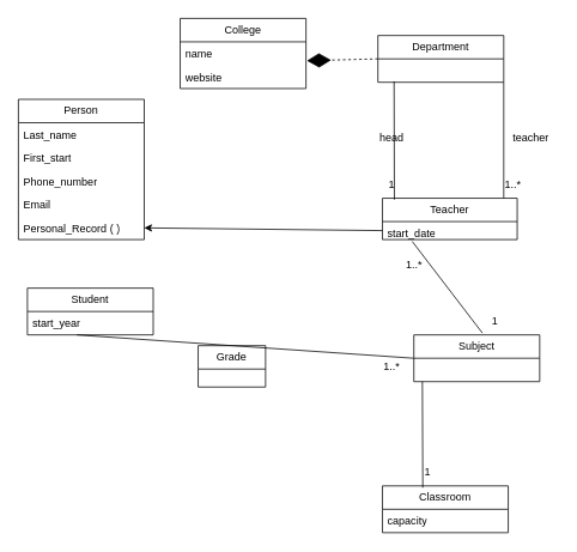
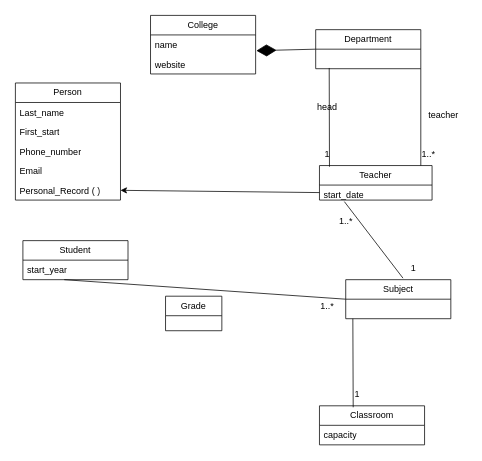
  <mxCell id="0" />
  <mxCell id="1" parent="0" />
  <mxCell id="2" value="College" style="swimlane;fontStyle=0;childLayout=stackLayout;horizontal=1;startSize=26;fillColor=none;horizontalStack=0;resizeParent=1;resizeParentMax=0;resizeLast=0;collapsible=1;marginBottom=0;whiteSpace=wrap;html=1;" parent="1" vertex="1"><mxGeometry x="200" y="20" width="140" height="78" as="geometry" /></mxCell>
  <mxCell id="3" value="name" style="text;strokeColor=none;fillColor=none;align=left;verticalAlign=top;spacingLeft=4;spacingRight=4;overflow=hidden;rotatable=0;points=[[0,0.5],[1,0.5]];portConstraint=eastwest;whiteSpace=wrap;html=1;" parent="2" vertex="1"><mxGeometry y="26" width="140" height="26" as="geometry" /></mxCell>
  <mxCell id="4" value="website" style="text;strokeColor=none;fillColor=none;align=left;verticalAlign=top;spacingLeft=4;spacingRight=4;overflow=hidden;rotatable=0;points=[[0,0.5],[1,0.5]];portConstraint=eastwest;whiteSpace=wrap;html=1;" parent="2" vertex="1"><mxGeometry y="52" width="140" height="26" as="geometry" /></mxCell>
- <mxCell id="5" value="" style="endArrow=diamondThin;endFill=1;endSize=24;html=1;rounded=0;entryX=1.007;entryY=0.808;entryDx=0;entryDy=0;entryPerimeter=0;exitX=0;exitY=0.5;exitDx=0;exitDy=0;dashed=1;" parent="1" target="3" edge="1" source="6"><mxGeometry width="160" relative="1" as="geometry"><mxPoint x="540" y="99" as="sourcePoint" /><mxPoint x="350" y="98.5" as="targetPoint" /><Array as="points" /></mxGeometry></mxCell>
+ <mxCell id="5" value="" style="endArrow=diamondThin;endFill=1;endSize=24;html=1;rounded=0;entryX=1.007;entryY=0.808;entryDx=0;entryDy=0;entryPerimeter=0;exitX=0;exitY=0.5;exitDx=0;exitDy=0;" parent="1" target="3" edge="1" source="6"><mxGeometry width="160" relative="1" as="geometry"><mxPoint x="540" y="99" as="sourcePoint" /><mxPoint x="350" y="98.5" as="targetPoint" /><Array as="points" /></mxGeometry></mxCell>
  <mxCell id="6" value="Department" style="swimlane;fontStyle=0;childLayout=stackLayout;horizontal=1;startSize=26;fillColor=none;horizontalStack=0;resizeParent=1;resizeParentMax=0;resizeLast=0;collapsible=1;marginBottom=0;whiteSpace=wrap;html=1;" parent="1" vertex="1"><mxGeometry x="420" y="39" width="140" height="52" as="geometry" /></mxCell>
  <mxCell id="7" value="Teacher" style="swimlane;fontStyle=0;childLayout=stackLayout;horizontal=1;startSize=26;fillColor=none;horizontalStack=0;resizeParent=1;resizeParentMax=0;resizeLast=0;collapsible=1;marginBottom=0;whiteSpace=wrap;html=1;" parent="1" vertex="1"><mxGeometry x="425" y="220" width="150" height="46" as="geometry" /></mxCell>
  <mxCell id="8" value="start_date" style="text;strokeColor=none;fillColor=none;align=left;verticalAlign=top;spacingLeft=4;spacingRight=4;overflow=hidden;rotatable=0;points=[[0,0.5],[1,0.5]];portConstraint=eastwest;whiteSpace=wrap;html=1;" parent="7" vertex="1"><mxGeometry y="26" width="150" height="20" as="geometry" /></mxCell>
  <mxCell id="9" value="" style="endArrow=none;html=1;rounded=0;exitX=1;exitY=1;exitDx=0;exitDy=0;entryX=0.9;entryY=0;entryDx=0;entryDy=0;entryPerimeter=0;" parent="1" edge="1" target="7" source="6"><mxGeometry width="50" height="50" relative="1" as="geometry"><mxPoint x="530" y="145" as="sourcePoint" /><mxPoint x="665" y="190" as="targetPoint" /></mxGeometry></mxCell>
  <mxCell id="10" value="1..*" style="text;html=1;align=center;verticalAlign=middle;resizable=0;points=[];autosize=1;strokeColor=none;fillColor=none;" parent="1" vertex="1"><mxGeometry x="440" y="280" width="40" height="30" as="geometry" /></mxCell>
  <mxCell id="11" value="Subject" style="swimlane;fontStyle=0;childLayout=stackLayout;horizontal=1;startSize=26;fillColor=none;horizontalStack=0;resizeParent=1;resizeParentMax=0;resizeLast=0;collapsible=1;marginBottom=0;whiteSpace=wrap;html=1;" parent="1" vertex="1"><mxGeometry x="460" y="372" width="140" height="52" as="geometry" /></mxCell>
  <mxCell id="12" value="" style="endArrow=none;html=1;rounded=0;entryX=0.221;entryY=1.1;entryDx=0;entryDy=0;entryPerimeter=0;exitX=0.042;exitY=0.933;exitDx=0;exitDy=0;exitPerimeter=0;" parent="1" source="13" target="8" edge="1"><mxGeometry width="50" height="50" relative="1" as="geometry"><mxPoint x="458" y="370" as="sourcePoint" /><mxPoint x="830" y="200" as="targetPoint" /></mxGeometry></mxCell>
  <mxCell id="13" value="1" style="text;html=1;align=center;verticalAlign=middle;resizable=0;points=[];autosize=1;strokeColor=none;fillColor=none;" parent="1" vertex="1"><mxGeometry x="535" y="342" width="30" height="30" as="geometry" /></mxCell>
  <mxCell id="14" value="Student" style="swimlane;fontStyle=0;childLayout=stackLayout;horizontal=1;startSize=26;fillColor=none;horizontalStack=0;resizeParent=1;resizeParentMax=0;resizeLast=0;collapsible=1;marginBottom=0;whiteSpace=wrap;html=1;" parent="1" vertex="1"><mxGeometry x="30" y="320" width="140" height="52" as="geometry" /></mxCell>
  <mxCell id="15" value="start_year" style="text;strokeColor=none;fillColor=none;align=left;verticalAlign=top;spacingLeft=4;spacingRight=4;overflow=hidden;rotatable=0;points=[[0,0.5],[1,0.5]];portConstraint=eastwest;whiteSpace=wrap;html=1;" parent="14" vertex="1"><mxGeometry y="26" width="140" height="26" as="geometry" /></mxCell>
  <mxCell id="16" value="" style="endArrow=none;html=1;rounded=0;entryX=0.429;entryY=1;entryDx=0;entryDy=0;entryPerimeter=0;exitX=0;exitY=0.5;exitDx=0;exitDy=0;" parent="1" source="11" edge="1"><mxGeometry width="50" height="50" relative="1" as="geometry"><mxPoint x="394.02" y="380.008" as="sourcePoint" /><mxPoint x="85.06" y="372" as="targetPoint" /></mxGeometry></mxCell>
- <mxCell id="17" value="Grade" style="swimlane;fontStyle=0;childLayout=stackLayout;horizontal=1;startSize=26;fillColor=none;horizontalStack=0;resizeParent=1;resizeParentMax=0;resizeLast=0;collapsible=1;marginBottom=0;whiteSpace=wrap;html=1;" parent="1" vertex="1"><mxGeometry x="220" y="384" width="75" height="46" as="geometry" /></mxCell>
+ <mxCell id="17" value="Grade" style="swimlane;fontStyle=0;childLayout=stackLayout;horizontal=1;startSize=26;fillColor=none;horizontalStack=0;resizeParent=1;resizeParentMax=0;resizeLast=0;collapsible=1;marginBottom=0;whiteSpace=wrap;html=1;" parent="1" vertex="1"><mxGeometry x="220" y="394" width="75" height="46" as="geometry" /></mxCell>
  <mxCell id="18" value="1..*" style="text;html=1;align=center;verticalAlign=middle;resizable=0;points=[];autosize=1;strokeColor=none;fillColor=none;" parent="1" vertex="1"><mxGeometry x="415" y="392" width="40" height="30" as="geometry" /></mxCell>
  <mxCell id="19" value="1..*" style="text;html=1;align=center;verticalAlign=middle;resizable=0;points=[];autosize=1;strokeColor=none;fillColor=none;" parent="1" vertex="1"><mxGeometry x="550" y="190" width="40" height="30" as="geometry" /></mxCell>
  <mxCell id="20" value="Classroom" style="swimlane;fontStyle=0;childLayout=stackLayout;horizontal=1;startSize=26;fillColor=none;horizontalStack=0;resizeParent=1;resizeParentMax=0;resizeLast=0;collapsible=1;marginBottom=0;whiteSpace=wrap;html=1;" parent="1" vertex="1"><mxGeometry x="425" y="540" width="140" height="52" as="geometry" /></mxCell>
  <mxCell id="21" value="capacity" style="text;strokeColor=none;fillColor=none;align=left;verticalAlign=top;spacingLeft=4;spacingRight=4;overflow=hidden;rotatable=0;points=[[0,0.5],[1,0.5]];portConstraint=eastwest;whiteSpace=wrap;html=1;" parent="20" vertex="1"><mxGeometry y="26" width="140" height="26" as="geometry" /></mxCell>
  <mxCell id="22" value="" style="endArrow=none;html=1;rounded=0;entryX=0.457;entryY=0.923;entryDx=0;entryDy=0;entryPerimeter=0;exitX=0.321;exitY=0.038;exitDx=0;exitDy=0;exitPerimeter=0;" parent="1" edge="1" source="20"><mxGeometry width="50" height="50" relative="1" as="geometry"><mxPoint x="470.51" y="522" as="sourcePoint" /><mxPoint x="469.49" y="423.998" as="targetPoint" /></mxGeometry></mxCell>
  <mxCell id="23" value="1" style="text;html=1;align=center;verticalAlign=middle;resizable=0;points=[];autosize=1;strokeColor=none;fillColor=none;" parent="1" vertex="1"><mxGeometry x="460" y="510" width="30" height="30" as="geometry" /></mxCell>
  <mxCell id="24" value="Person" style="swimlane;fontStyle=0;childLayout=stackLayout;horizontal=1;startSize=26;fillColor=none;horizontalStack=0;resizeParent=1;resizeParentMax=0;resizeLast=0;collapsible=1;marginBottom=0;whiteSpace=wrap;html=1;" parent="1" vertex="1"><mxGeometry x="20" y="110" width="140" height="156" as="geometry" /></mxCell>
  <mxCell id="25" value="Last_name" style="text;strokeColor=none;fillColor=none;align=left;verticalAlign=top;spacingLeft=4;spacingRight=4;overflow=hidden;rotatable=0;points=[[0,0.5],[1,0.5]];portConstraint=eastwest;whiteSpace=wrap;html=1;" parent="24" vertex="1"><mxGeometry y="26" width="140" height="26" as="geometry" /></mxCell>
  <mxCell id="26" value="First_start" style="text;strokeColor=none;fillColor=none;align=left;verticalAlign=top;spacingLeft=4;spacingRight=4;overflow=hidden;rotatable=0;points=[[0,0.5],[1,0.5]];portConstraint=eastwest;whiteSpace=wrap;html=1;" parent="24" vertex="1"><mxGeometry y="52" width="140" height="26" as="geometry" /></mxCell>
  <mxCell id="27" value="Phone_number" style="text;strokeColor=none;fillColor=none;align=left;verticalAlign=top;spacingLeft=4;spacingRight=4;overflow=hidden;rotatable=0;points=[[0,0.5],[1,0.5]];portConstraint=eastwest;whiteSpace=wrap;html=1;" parent="24" vertex="1"><mxGeometry y="78" width="140" height="26" as="geometry" /></mxCell>
  <mxCell id="28" value="Email&lt;div&gt;&lt;br&gt;&lt;/div&gt;" style="text;strokeColor=none;fillColor=none;align=left;verticalAlign=top;spacingLeft=4;spacingRight=4;overflow=hidden;rotatable=0;points=[[0,0.5],[1,0.5]];portConstraint=eastwest;whiteSpace=wrap;html=1;" parent="24" vertex="1"><mxGeometry y="104" width="140" height="26" as="geometry" /></mxCell>
  <mxCell id="29" value="&lt;div&gt;&lt;span style=&quot;text-align: center;&quot;&gt;Personal_Record ( )&lt;/span&gt;&lt;/div&gt;" style="text;strokeColor=none;fillColor=none;align=left;verticalAlign=top;spacingLeft=4;spacingRight=4;overflow=hidden;rotatable=0;points=[[0,0.5],[1,0.5]];portConstraint=eastwest;whiteSpace=wrap;html=1;" vertex="1" parent="24"><mxGeometry y="130" width="140" height="26" as="geometry" /></mxCell>
  <mxCell id="30" value="" style="endArrow=classic;html=1;rounded=0;entryX=1;entryY=0.5;entryDx=0;entryDy=0;exitX=0;exitY=0.5;exitDx=0;exitDy=0;" parent="1" source="8" target="29" edge="1"><mxGeometry width="50" height="50" relative="1" as="geometry"><mxPoint x="227" y="238" as="sourcePoint" /><mxPoint x="200" y="200" as="targetPoint" /></mxGeometry></mxCell>
  <mxCell id="31" value="" style="endArrow=none;html=1;rounded=0;entryX=0.089;entryY=0.034;entryDx=0;entryDy=0;entryPerimeter=0;" parent="1" target="7" edge="1"><mxGeometry width="50" height="50" relative="1" as="geometry"><mxPoint x="438" y="90" as="sourcePoint" /><mxPoint x="735" y="10" as="targetPoint" /></mxGeometry></mxCell>
  <mxCell id="32" value="1" style="text;html=1;align=center;verticalAlign=middle;resizable=0;points=[];autosize=1;strokeColor=none;fillColor=none;" parent="1" vertex="1"><mxGeometry x="420" y="190" width="30" height="30" as="geometry" /></mxCell>
- <mxCell id="33" value="head" style="text;html=1;align=center;verticalAlign=middle;resizable=0;points=[];autosize=1;strokeColor=none;fillColor=none;" parent="1" vertex="1"><mxGeometry x="410" y="138" width="50" height="30" as="geometry" /></mxCell>
+ <mxCell id="33" value="head" style="text;html=1;align=center;verticalAlign=middle;resizable=0;points=[];autosize=1;strokeColor=none;fillColor=none;" parent="1" vertex="1"><mxGeometry x="410" y="128" width="50" height="30" as="geometry" /></mxCell>
  <mxCell id="34" value="teacher" style="text;html=1;align=center;verticalAlign=middle;resizable=0;points=[];autosize=1;strokeColor=none;fillColor=none;" parent="1" vertex="1"><mxGeometry x="560" y="138" width="60" height="30" as="geometry" /></mxCell>
